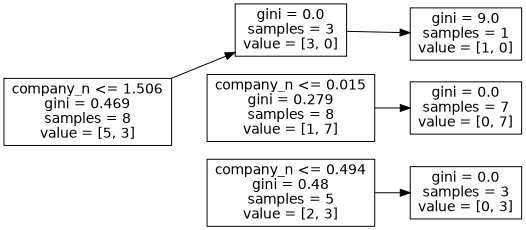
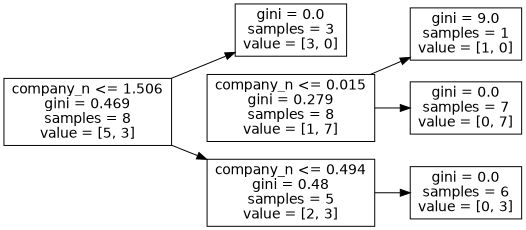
  digraph {
    rankdir=LR
    node [fontname=helvetica shape=box]
    edge [fontname=helvetica]
    n1 [label="company_n <= 0.015\ngini = 0.279\nsamples = 8\nvalue = [1, 7]"]
    n2 [label="gini = 9.0\nsamples = 1\nvalue = [1, 0]"]
    n3 [label="gini = 0.0\nsamples = 7\nvalue = [0, 7]"]
    n4 [label="company_n <= 1.506\ngini = 0.469\nsamples = 8\nvalue = [5, 3]"]
    n5 [label="company_n <= 0.494\ngini = 0.48\nsamples = 5\nvalue = [2, 3]"]
    n6 [label="gini = 0.0\nsamples = 3\nvalue = [3, 0]"]
-   n7 [label="gini = 0.0\nsamples = 3\nvalue = [0, 3]"]
-   n6 -> n2
+   n7 [label="gini = 0.0\nsamples = 6\nvalue = [0, 3]"]
+   n1 -> n2
    n1 -> n3
+   n4 -> n5
    n4 -> n6
    n5 -> n7
  }
